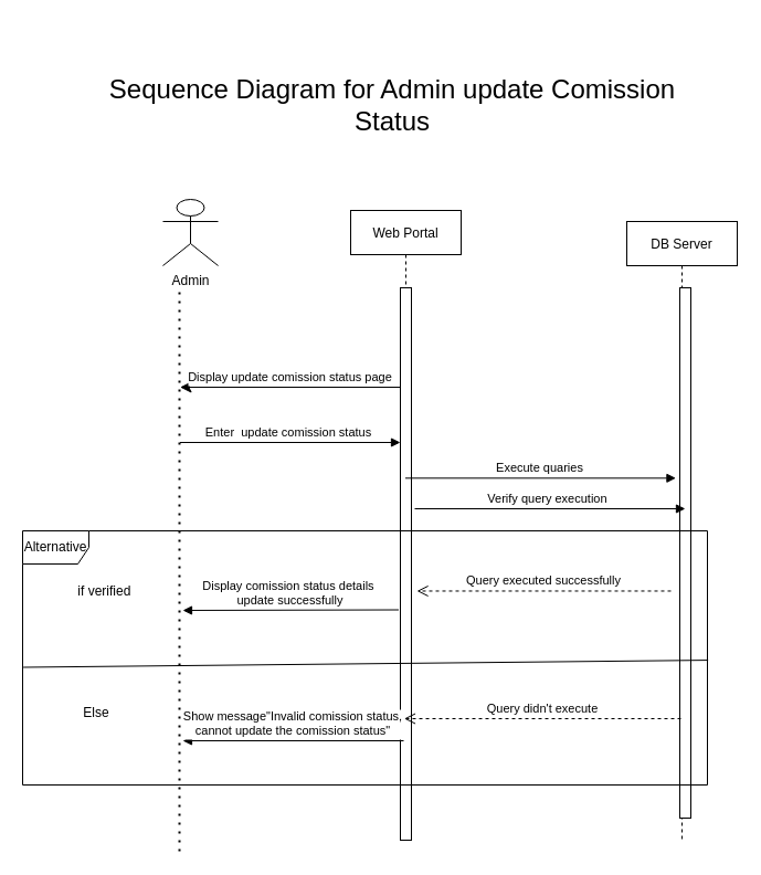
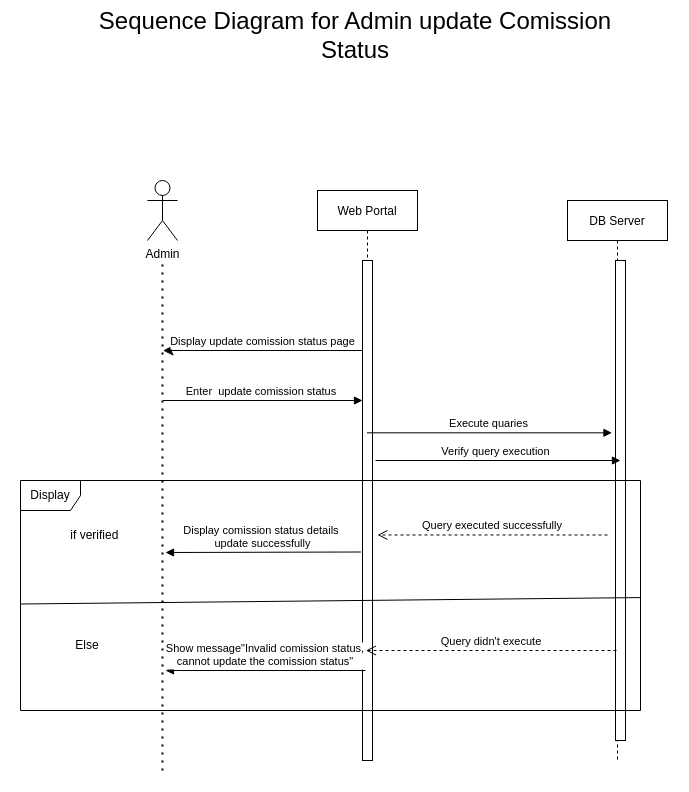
  <mxCell id="0" />
  <mxCell id="1" parent="0" />
  <mxCell id="2" value="Web Portal" style="shape=umlLifeline;perimeter=lifelinePerimeter;container=1;collapsible=0;recursiveResize=0;rounded=0;shadow=0;strokeWidth=1;" vertex="1" parent="1"><mxGeometry x="317" y="190" width="100" height="570" as="geometry" /></mxCell>
  <mxCell id="3" value="" style="points=[];perimeter=orthogonalPerimeter;rounded=0;shadow=0;strokeWidth=1;" vertex="1" parent="2"><mxGeometry x="45" y="70" width="10" height="500" as="geometry" /></mxCell>
  <mxCell id="4" value="Display update comission status page" style="verticalAlign=bottom;startArrow=classic;endArrow=none;startSize=8;shadow=0;strokeWidth=1;startFill=1;endFill=0;" edge="1" parent="2"><mxGeometry relative="1" as="geometry"><mxPoint x="-154.5" y="160" as="sourcePoint" /><mxPoint x="45.0" y="160" as="targetPoint" /></mxGeometry></mxCell>
  <mxCell id="5" value="Enter  update comission status " style="verticalAlign=bottom;startArrow=none;endArrow=block;startSize=8;shadow=0;strokeWidth=1;startFill=0;" edge="1" parent="2"><mxGeometry relative="1" as="geometry"><mxPoint x="-154.5" y="210" as="sourcePoint" /><mxPoint x="45.0" y="210" as="targetPoint" /></mxGeometry></mxCell>
  <mxCell id="6" value="DB Server" style="shape=umlLifeline;perimeter=lifelinePerimeter;container=1;collapsible=0;recursiveResize=0;rounded=0;shadow=0;strokeWidth=1;" vertex="1" parent="1"><mxGeometry x="567" y="200" width="100" height="560" as="geometry" /></mxCell>
  <mxCell id="7" value="" style="points=[];perimeter=orthogonalPerimeter;rounded=0;shadow=0;strokeWidth=1;" vertex="1" parent="6"><mxGeometry x="48" y="60" width="10" height="480" as="geometry" /></mxCell>
  <mxCell id="8" value="Query didn't execute" style="verticalAlign=bottom;endArrow=open;dashed=1;endSize=8;shadow=0;strokeWidth=1;exitX=0.5;exitY=0.778;exitDx=0;exitDy=0;exitPerimeter=0;" edge="1" parent="1"><mxGeometry relative="1" as="geometry"><mxPoint x="365.447" y="650" as="targetPoint" /><mxPoint x="616" y="650" as="sourcePoint" /><Array as="points" /></mxGeometry></mxCell>
  <mxCell id="9" value="" style="endArrow=none;dashed=1;html=1;dashPattern=1 3;strokeWidth=2;rounded=0;" edge="1" parent="1"><mxGeometry width="50" height="50" relative="1" as="geometry"><mxPoint x="162" y="770" as="sourcePoint" /><mxPoint x="162" y="260" as="targetPoint" /></mxGeometry></mxCell>
- <mxCell id="10" value="Admin" style="shape=umlActor;verticalLabelPosition=bottom;verticalAlign=top;html=1;outlineConnect=0;" vertex="1" parent="1"><mxGeometry x="147" y="180" width="50" height="60" as="geometry" /></mxCell>
+ <mxCell id="10" value="Admin" style="shape=umlActor;verticalLabelPosition=bottom;verticalAlign=top;html=1;outlineConnect=0;" vertex="1" parent="1"><mxGeometry x="147" y="180" width="30" height="60" as="geometry" /></mxCell>
  <mxCell id="11" value="Display comission status details &#10;update successfully" style="verticalAlign=bottom;endArrow=block;shadow=0;strokeWidth=1;exitX=-0.153;exitY=0.403;exitDx=0;exitDy=0;exitPerimeter=0;" edge="1" parent="1"><mxGeometry relative="1" as="geometry"><mxPoint x="360.47" y="551.5" as="sourcePoint" /><mxPoint x="165" y="552" as="targetPoint" /><Array as="points" /></mxGeometry></mxCell>
  <mxCell id="12" value="if verified&amp;nbsp;" style="text;html=1;strokeColor=none;fillColor=none;align=center;verticalAlign=middle;whiteSpace=wrap;rounded=0;" vertex="1" parent="1"><mxGeometry x="67" y="520" width="58" height="30" as="geometry" /></mxCell>
  <mxCell id="13" value="Else" style="text;html=1;strokeColor=none;fillColor=none;align=center;verticalAlign=middle;whiteSpace=wrap;rounded=0;" vertex="1" parent="1"><mxGeometry x="57" y="630" width="60" height="30" as="geometry" /></mxCell>
  <mxCell id="14" value="Show message&quot;Invalid comission status,&#10;cannot update the comission status&quot;" style="verticalAlign=bottom;endArrow=block;shadow=0;strokeWidth=1;" edge="1" parent="1"><mxGeometry relative="1" as="geometry"><mxPoint x="365" y="670" as="sourcePoint" /><mxPoint x="165" y="670" as="targetPoint" /></mxGeometry></mxCell>
- <mxCell id="15" value="&lt;font style=&quot;font-size: 24px;&quot;&gt;Sequence Diagram for Admin update Comission Status&lt;/font&gt;" style="text;html=1;strokeColor=none;fillColor=none;align=center;verticalAlign=middle;whiteSpace=wrap;rounded=0;" vertex="1" parent="1"><mxGeometry x="85" y="80" width="540" height="30" as="geometry" /></mxCell>
+ <mxCell id="15" value="&lt;font style=&quot;font-size: 24px;&quot;&gt;Sequence Diagram for Admin update Comission Status&lt;/font&gt;" style="text;html=1;strokeColor=none;fillColor=none;align=center;verticalAlign=middle;whiteSpace=wrap;rounded=0;" vertex="1" parent="1"><mxGeometry x="85" y="20" width="540" height="30" as="geometry" /></mxCell>
  <mxCell id="16" value="Execute quaries" style="verticalAlign=bottom;endArrow=block;shadow=0;strokeWidth=1;entryX=-0.358;entryY=0.359;entryDx=0;entryDy=0;entryPerimeter=0;" edge="1" parent="1" source="2" target="7"><mxGeometry relative="1" as="geometry"><mxPoint x="383" y="343.44" as="sourcePoint" /><mxPoint x="619.8" y="341.34" as="targetPoint" /><Array as="points" /></mxGeometry></mxCell>
  <mxCell id="17" value="Query executed successfully" style="verticalAlign=bottom;endArrow=open;dashed=1;endSize=8;shadow=0;strokeWidth=1;" edge="1" parent="1"><mxGeometry relative="1" as="geometry"><mxPoint x="377" y="534.47" as="targetPoint" /><mxPoint x="607" y="534.47" as="sourcePoint" /></mxGeometry></mxCell>
- <mxCell id="18" value="Alternative" style="shape=umlFrame;whiteSpace=wrap;html=1;" vertex="1" parent="1"><mxGeometry x="20" y="480" width="620" height="230" as="geometry" /></mxCell>
+ <mxCell id="18" value="Display" style="shape=umlFrame;whiteSpace=wrap;html=1;" vertex="1" parent="1"><mxGeometry x="20" y="480" width="620" height="230" as="geometry" /></mxCell>
  <mxCell id="19" value="" style="endArrow=none;html=1;rounded=0;exitX=0.001;exitY=0.537;exitDx=0;exitDy=0;exitPerimeter=0;entryX=1.001;entryY=0.509;entryDx=0;entryDy=0;entryPerimeter=0;" edge="1" parent="1" source="18" target="18"><mxGeometry width="50" height="50" relative="1" as="geometry"><mxPoint x="352.69" y="-480" as="sourcePoint" /><mxPoint x="402.69" y="-530" as="targetPoint" /></mxGeometry></mxCell>
  <mxCell id="20" value="Verify query execution " style="verticalAlign=bottom;endArrow=block;shadow=0;strokeWidth=1;entryX=-0.358;entryY=0.359;entryDx=0;entryDy=0;entryPerimeter=0;" edge="1" parent="1"><mxGeometry relative="1" as="geometry"><mxPoint x="374.997" y="460" as="sourcePoint" /><mxPoint x="619.97" y="460" as="targetPoint" /><Array as="points" /></mxGeometry></mxCell>
